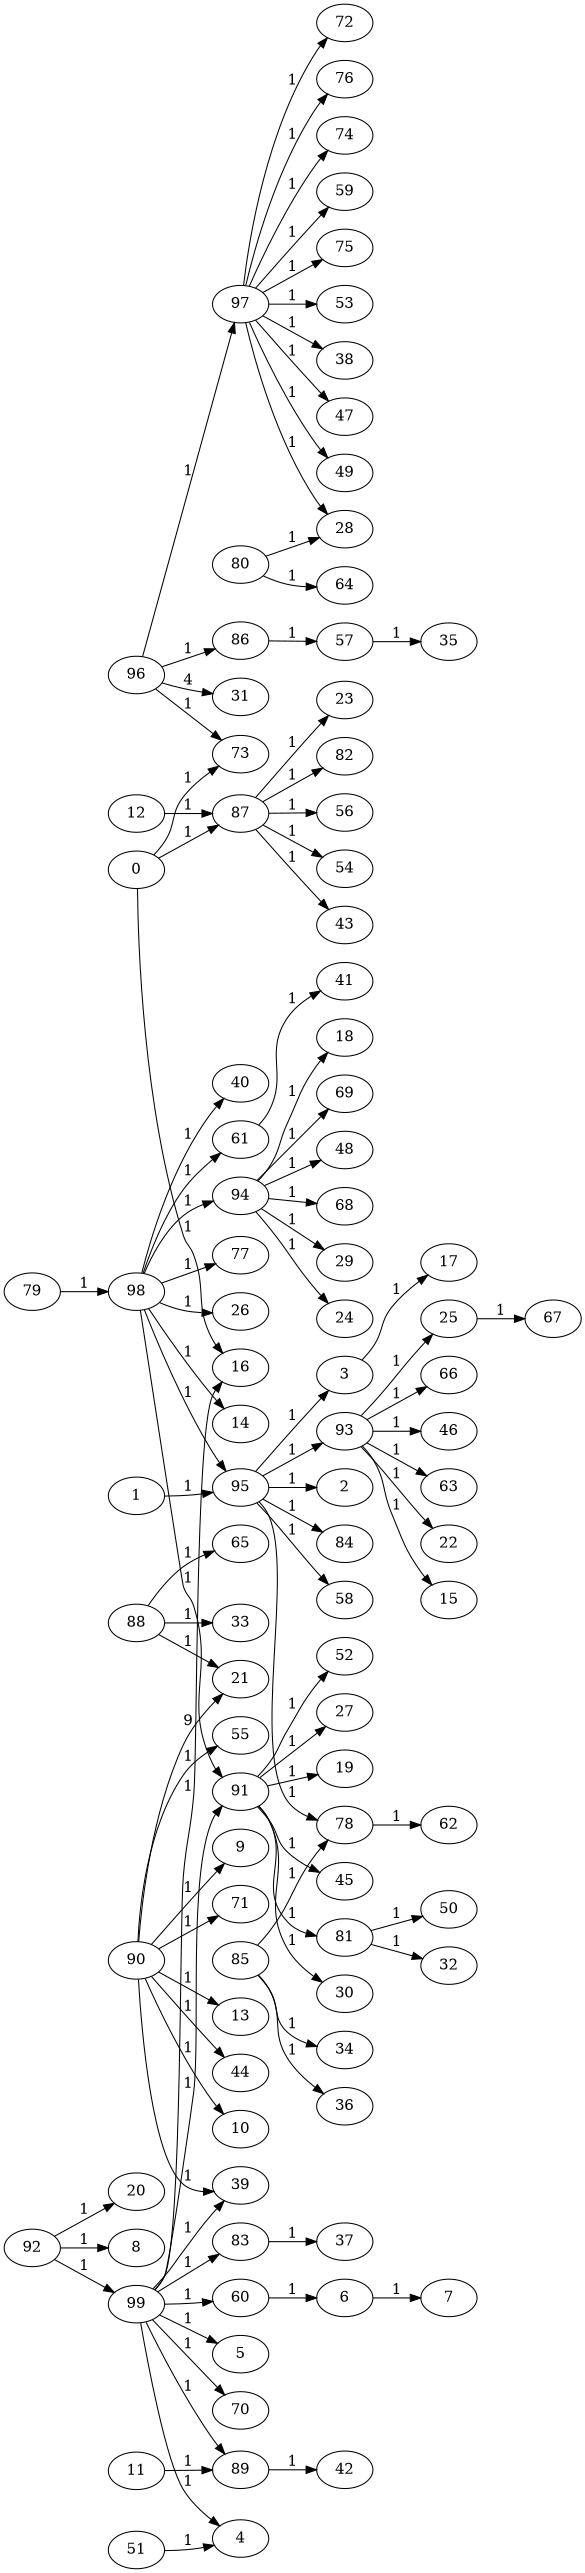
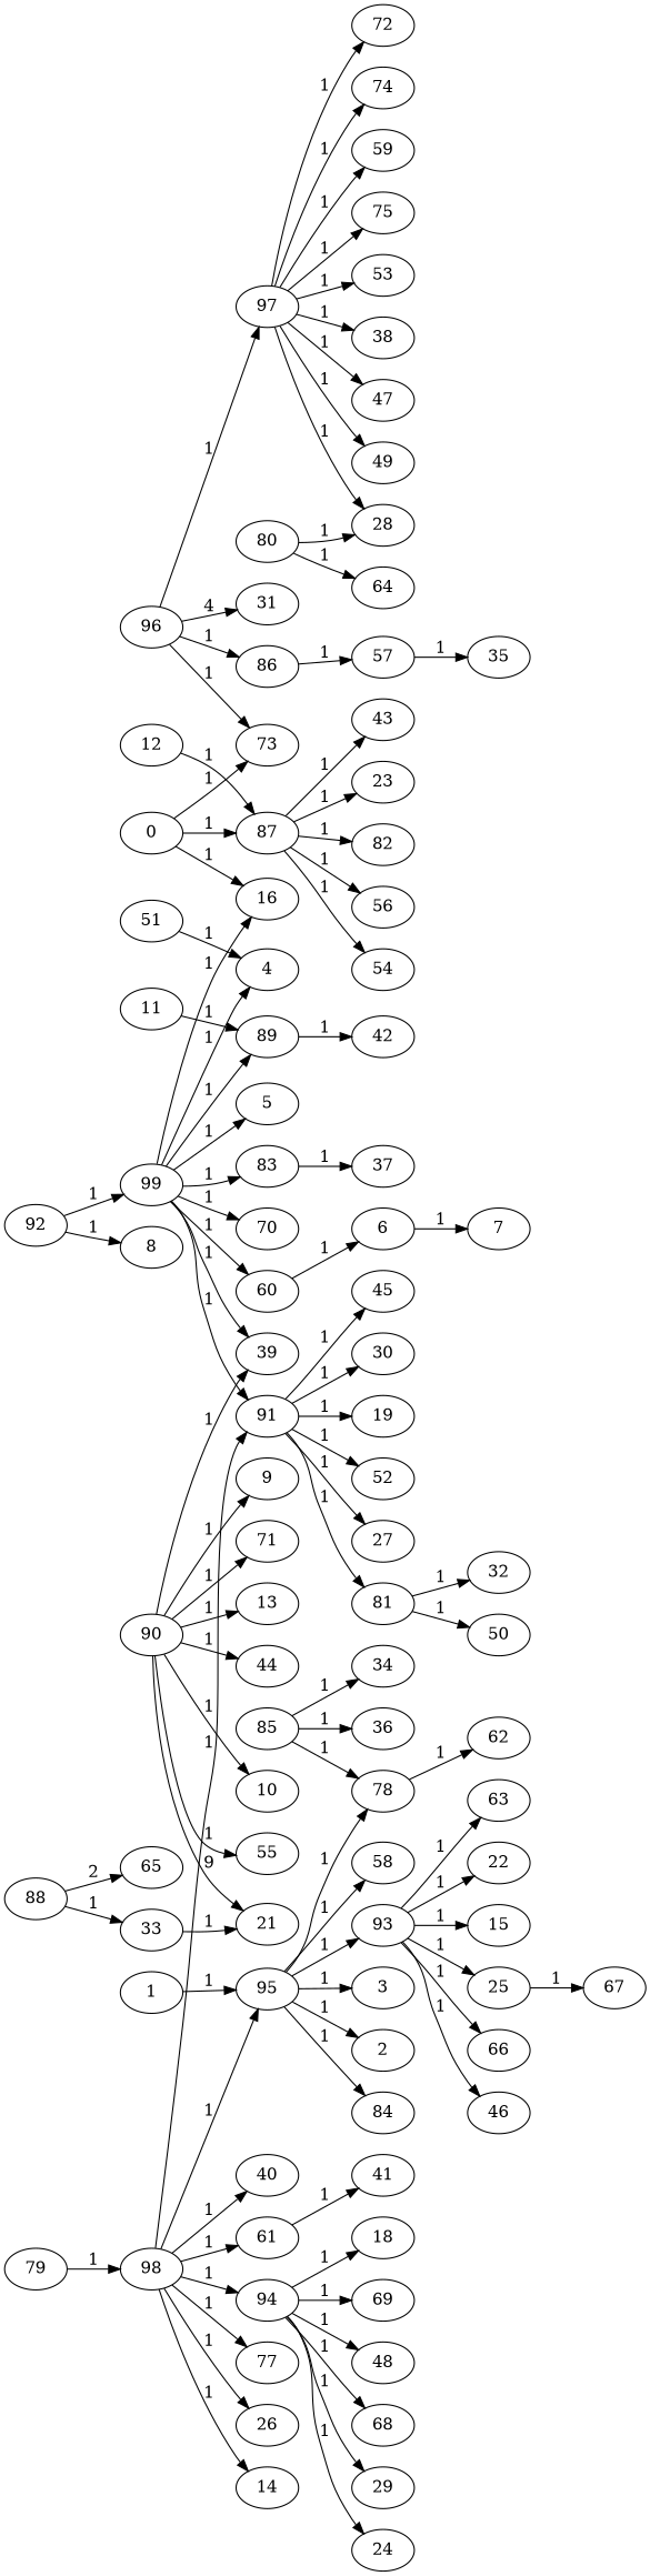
  digraph {
    rankdir=LR
    0
    73
    87
    16
    54
    43
    23
    82
    56
    1
    95
    3
    78
    93
    2
    84
    58
-   17
    62
    25
    66
    46
    63
    22
    15
    6
    7
    12
    67
    51
    4
    57
    35
    61
    41
    80
    64
    28
    81
    50
    32
    83
    37
    85
    34
    36
    86
    88
    21
    33
    65
    89
    42
    11
    90
    55
    9
    71
    13
    44
    10
    39
    91
    45
    30
    19
    52
    27
    92
-   20
    8
    99
    60
    5
    70
    94
    24
    18
    69
    48
    68
    29
    96
    31
    97
    75
    53
    38
    47
    49
    72
-   76
    74
    59
    98
    77
    26
    14
    40
    79
    0 -> 73 [label=1]
    0 -> 87 [label=1]
    0 -> 16 [label=1]
    87 -> 54 [label=1]
    87 -> 43 [label=1]
    87 -> 23 [label=1]
    87 -> 82 [label=1]
    87 -> 56 [label=1]
    1 -> 95 [label=1]
    95 -> 3 [label=1]
    95 -> 78 [label=1]
    95 -> 93 [label=1]
    95 -> 2 [label=1]
    95 -> 84 [label=1]
    95 -> 58 [label=1]
-   3 -> 17 [label=1]
    78 -> 62 [label=1]
    93 -> 25 [label=1]
    93 -> 66 [label=1]
    93 -> 46 [label=1]
    93 -> 63 [label=1]
    93 -> 22 [label=1]
    93 -> 15 [label=1]
    25 -> 67 [label=1]
    6 -> 7 [label=1]
    12 -> 87 [label=1]
    51 -> 4 [label=1]
    57 -> 35 [label=1]
    61 -> 41 [label=1]
    80 -> 64 [label=1]
    80 -> 28 [label=1]
    81 -> 50 [label=1]
    81 -> 32 [label=1]
    83 -> 37 [label=1]
    85 -> 78 [label=1]
    85 -> 34 [label=1]
    85 -> 36 [label=1]
    86 -> 57 [label=1]
-   88 -> 21 [label=1]
+   33 -> 21 [label=1]
    88 -> 33 [label=1]
-   88 -> 65 [label=1]
+   88 -> 65 [label=2]
    89 -> 42 [label=1]
    11 -> 89 [label=1]
    90 -> 21 [label=9]
    90 -> 55 [label=1]
    90 -> 9 [label=1]
    90 -> 71 [label=1]
    90 -> 13 [label=1]
    90 -> 44 [label=1]
    90 -> 10 [label=1]
    90 -> 39 [label=1]
    91 -> 81 [label=1]
    91 -> 45 [label=1]
    91 -> 30 [label=1]
    91 -> 19 [label=1]
    91 -> 52 [label=1]
    91 -> 27 [label=1]
-   92 -> 20 [label=1]
    92 -> 8 [label=1]
    92 -> 99 [label=1]
    99 -> 16 [label=1]
    99 -> 4 [label=1]
    99 -> 83 [label=1]
    99 -> 89 [label=1]
    99 -> 39 [label=1]
    99 -> 91 [label=1]
    99 -> 60 [label=1]
    99 -> 5 [label=1]
    99 -> 70 [label=1]
    60 -> 6 [label=1]
    94 -> 24 [label=1]
    94 -> 18 [label=1]
    94 -> 69 [label=1]
    94 -> 48 [label=1]
    94 -> 68 [label=1]
    94 -> 29 [label=1]
    96 -> 73 [label=1]
    96 -> 86 [label=1]
    96 -> 31 [label=4]
    96 -> 97 [label=1]
    97 -> 28 [label=1]
    97 -> 75 [label=1]
    97 -> 53 [label=1]
    97 -> 38 [label=1]
    97 -> 47 [label=1]
    97 -> 49 [label=1]
    97 -> 72 [label=1]
-   97 -> 76 [label=1]
    97 -> 74 [label=1]
    97 -> 59 [label=1]
    98 -> 95 [label=1]
    98 -> 61 [label=1]
    98 -> 91 [label=1]
    98 -> 94 [label=1]
    98 -> 77 [label=1]
    98 -> 26 [label=1]
    98 -> 14 [label=1]
    98 -> 40 [label=1]
    79 -> 98 [label=1]
  }
